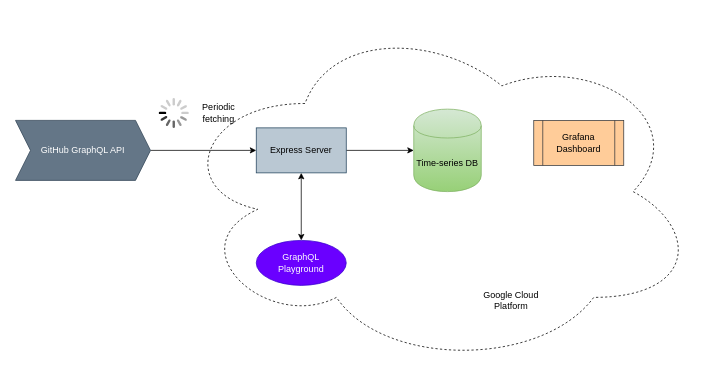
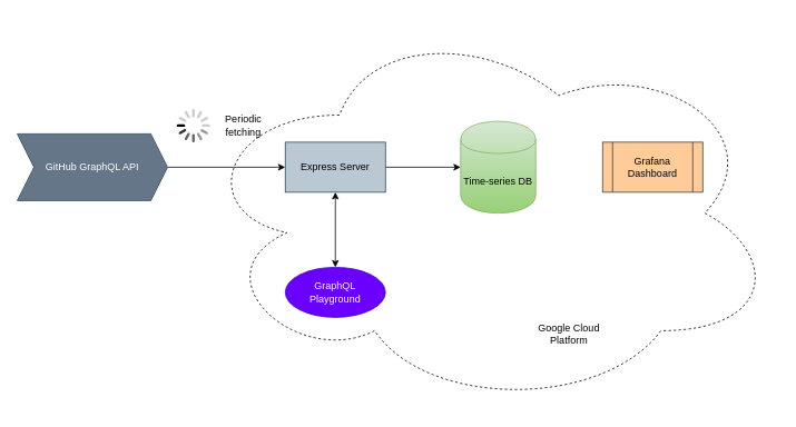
  <mxCell id="0" />
  <mxCell id="1" parent="0" />
- <mxCell id="2" value="&lt;div&gt;Grafana Dashboard&lt;/div&gt;" style="shape=process;whiteSpace=wrap;html=1;backgroundOutline=1;fillColor=#ffcc99;strokeColor=#36393d;" vertex="1" parent="1"><mxGeometry x="711" y="160" width="120" height="60" as="geometry" /></mxCell>
+ <mxCell id="2" value="&lt;div&gt;Grafana Dashboard&lt;/div&gt;" style="shape=process;whiteSpace=wrap;html=1;backgroundOutline=1;fillColor=#ffcc99;strokeColor=#36393d;" vertex="1" parent="1"><mxGeometry x="721" y="170" width="120" height="60" as="geometry" /></mxCell>
  <mxCell id="3" value="Time-series DB" style="shape=cylinder;whiteSpace=wrap;html=1;boundedLbl=1;backgroundOutline=1;gradientColor=#97d077;fillColor=#d5e8d4;strokeColor=#82b366;" vertex="1" parent="1"><mxGeometry x="551" y="145" width="90" height="110" as="geometry" /></mxCell>
  <mxCell id="4" style="edgeStyle=orthogonalEdgeStyle;rounded=0;orthogonalLoop=1;jettySize=auto;html=1;exitX=0.5;exitY=1;exitDx=0;exitDy=0;entryX=0.5;entryY=0;entryDx=0;entryDy=0;startArrow=classic;startFill=1;" edge="1" parent="1" source="6" target="9"><mxGeometry relative="1" as="geometry" /></mxCell>
  <mxCell id="5" style="edgeStyle=orthogonalEdgeStyle;rounded=0;orthogonalLoop=1;jettySize=auto;html=1;exitX=1;exitY=0.5;exitDx=0;exitDy=0;entryX=0;entryY=0.5;entryDx=0;entryDy=0;startArrow=none;startFill=0;" edge="1" parent="1" source="6" target="3"><mxGeometry relative="1" as="geometry" /></mxCell>
  <mxCell id="6" value="Express Server" style="rounded=0;whiteSpace=wrap;html=1;fillColor=#bac8d3;strokeColor=#23445d;" vertex="1" parent="1"><mxGeometry x="341" y="170" width="120" height="60" as="geometry" /></mxCell>
  <mxCell id="7" style="edgeStyle=orthogonalEdgeStyle;rounded=0;orthogonalLoop=1;jettySize=auto;html=1;exitX=1;exitY=0.5;exitDx=0;exitDy=0;entryX=0;entryY=0.5;entryDx=0;entryDy=0;" edge="1" parent="1" source="8" target="6"><mxGeometry relative="1" as="geometry" /></mxCell>
  <mxCell id="8" value="&lt;div&gt;GitHub GraphQL API&lt;/div&gt;" style="shape=step;perimeter=stepPerimeter;whiteSpace=wrap;html=1;fixedSize=1;fillColor=#647687;strokeColor=#314354;fontColor=#ffffff;" vertex="1" parent="1"><mxGeometry x="20" y="160" width="180" height="80" as="geometry" /></mxCell>
  <mxCell id="9" value="GraphQL&lt;div&gt;Playground&lt;/div&gt;" style="ellipse;whiteSpace=wrap;html=1;fillColor=#6a00ff;strokeColor=#3700CC;fontColor=#ffffff;" vertex="1" parent="1"><mxGeometry x="341" y="320" width="120" height="60" as="geometry" /></mxCell>
  <mxCell id="10" value="" style="html=1;verticalLabelPosition=bottom;labelBackgroundColor=#ffffff;verticalAlign=top;shadow=0;dashed=0;strokeWidth=2;shape=mxgraph.ios7.misc.loading_circle;" vertex="1" parent="1"><mxGeometry x="211" y="130" width="40" height="40" as="geometry" /></mxCell>
  <mxCell id="11" value="Periodic fetching" style="text;html=1;strokeColor=none;fillColor=none;align=center;verticalAlign=middle;whiteSpace=wrap;rounded=0;" vertex="1" parent="1"><mxGeometry x="271" y="140" width="40" height="20" as="geometry" /></mxCell>
  <mxCell id="12" value="" style="ellipse;shape=cloud;whiteSpace=wrap;html=1;fillColor=none;dashed=1;" vertex="1" parent="1"><mxGeometry x="231" y="20" width="700" height="470" as="geometry" /></mxCell>
  <mxCell id="13" value="&lt;div&gt;Google Cloud Platform&lt;/div&gt;" style="text;html=1;strokeColor=none;fillColor=none;align=center;verticalAlign=middle;whiteSpace=wrap;rounded=0;dashed=1;" vertex="1" parent="1"><mxGeometry x="631" y="390" width="100" height="20" as="geometry" /></mxCell>
